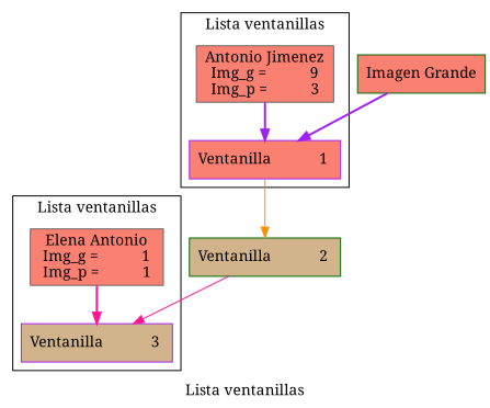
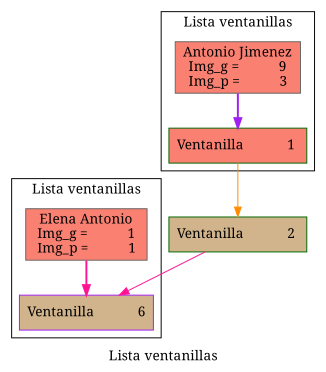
  digraph {
    fontname="Noto Serif"
    label="Lista ventanillas"
    node [color=purple fillcolor=salmon fontname="Noto Serif" shape=box style=filled]
    edge [color=purple fontname="Noto Serif" style=bold]
-   n1 [label="Ventanilla            1 "]
+   n1 [color=darkgreen label="Ventanilla            1 "]
    n2 [color=gray40 label="Antonio Jimenez\n Img_g =           9 \n Img_p =           3 "]
-   n3 [fillcolor=tan label="Ventanilla            3 "]
+   n3 [fillcolor=tan label="Ventanilla            6"]
    n4 [color=gray40 label="Elena Antonio\n Img_g =           1 \n Img_p =           1 "]
    n5 [color=darkgreen fillcolor=tan label="Ventanilla            2 "]
-   n6 [color=darkgreen label="Imagen Grande"]
    subgraph cluster_1 {
      n1
      n2
    }
    subgraph cluster_2 {
      n3
      n4
    }
    n1 -> n5 [color=darkorange style=solid]
    n2 -> n1
    n4 -> n3 [color=deeppink]
    n5 -> n3 [color=deeppink style=solid]
-   n6 -> n1
  }
